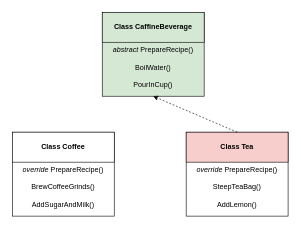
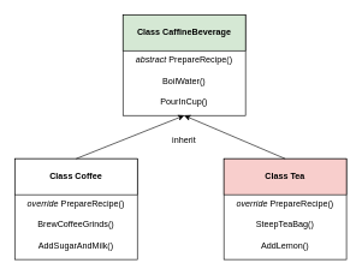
  <mxCell id="0" />
  <mxCell id="1" parent="0" />
- <mxCell id="2" value="&lt;br&gt;&lt;br&gt;&lt;br&gt;&lt;i&gt;abstract&lt;/i&gt; PrepareRecipe()&lt;br&gt;&lt;br&gt;BoilWater()&lt;br&gt;&lt;br&gt;PourInCup()" style="rounded=0;whiteSpace=wrap;html=1;fillColor=#d5e8d4;" vertex="1" parent="1"><mxGeometry x="170" y="20" width="170" height="140" as="geometry" /></mxCell>
+ <mxCell id="2" value="&lt;br&gt;&lt;br&gt;&lt;br&gt;&lt;i&gt;abstract&lt;/i&gt; PrepareRecipe()&lt;br&gt;&lt;br&gt;BoilWater()&lt;br&gt;&lt;br&gt;PourInCup()" style="rounded=0;whiteSpace=wrap;html=1;" vertex="1" parent="1"><mxGeometry x="170" y="20" width="170" height="140" as="geometry" /></mxCell>
  <mxCell id="3" value="&lt;b&gt;Class CaffineBeverage&lt;/b&gt;" style="rounded=0;whiteSpace=wrap;html=1;fillColor=#d5e8d4;" vertex="1" parent="1"><mxGeometry x="170" y="20" width="170" height="50" as="geometry" /></mxCell>
  <mxCell id="4" value="&lt;br&gt;&lt;br&gt;&lt;br&gt;&lt;i&gt;override&lt;/i&gt;&amp;nbsp;PrepareRecipe()&lt;br&gt;&lt;br&gt;BrewCoffeeGrinds()&lt;br&gt;&lt;br&gt;AddSugarAndMilk()" style="rounded=0;whiteSpace=wrap;html=1;" vertex="1" parent="1"><mxGeometry x="20" y="220" width="170" height="140" as="geometry" /></mxCell>
  <mxCell id="5" value="&lt;b&gt;Class Coffee&lt;/b&gt;" style="rounded=0;whiteSpace=wrap;html=1;" vertex="1" parent="1"><mxGeometry x="20" y="220" width="170" height="50" as="geometry" /></mxCell>
  <mxCell id="6" value="&lt;br&gt;&lt;br&gt;&lt;br&gt;&lt;i&gt;override&lt;/i&gt;&amp;nbsp;PrepareRecipe()&lt;br&gt;&lt;br&gt;SteepTeaBag()&lt;br&gt;&lt;br&gt;AddLemon()" style="rounded=0;whiteSpace=wrap;html=1;" vertex="1" parent="1"><mxGeometry x="310" y="220" width="170" height="140" as="geometry" /></mxCell>
  <mxCell id="7" value="&lt;b&gt;Class Tea&lt;/b&gt;" style="rounded=0;whiteSpace=wrap;html=1;fillColor=#f8cecc;" vertex="1" parent="1"><mxGeometry x="310" y="220" width="170" height="50" as="geometry" /></mxCell>
- <mxCell id="9" value="" style="endArrow=classic;html=1;rounded=0;exitX=0.5;exitY=0;exitDx=0;exitDy=0;entryX=0.5;entryY=1;entryDx=0;entryDy=0;dashed=1;" edge="1" parent="1" source="7" target="2"><mxGeometry width="50" height="50" relative="1" as="geometry"><mxPoint x="230" y="70" as="sourcePoint" /><mxPoint x="280" y="20" as="targetPoint" /></mxGeometry></mxCell>
+ <mxCell id="8" value="" style="endArrow=classic;html=1;rounded=0;exitX=0.5;exitY=0;exitDx=0;exitDy=0;entryX=0.5;entryY=1;entryDx=0;entryDy=0;" edge="1" parent="1" source="5" target="2"><mxGeometry width="50" height="50" relative="1" as="geometry"><mxPoint x="230" y="70" as="sourcePoint" /><mxPoint x="280" y="20" as="targetPoint" /></mxGeometry></mxCell>
+ <mxCell id="9" value="" style="endArrow=classic;html=1;rounded=0;exitX=0.5;exitY=0;exitDx=0;exitDy=0;entryX=0.5;entryY=1;entryDx=0;entryDy=0;" edge="1" parent="1" source="7" target="2"><mxGeometry width="50" height="50" relative="1" as="geometry"><mxPoint x="230" y="70" as="sourcePoint" /><mxPoint x="280" y="20" as="targetPoint" /></mxGeometry></mxCell>
+ <mxCell id="10" value="inherit" style="text;html=1;strokeColor=none;fillColor=none;align=center;verticalAlign=middle;whiteSpace=wrap;rounded=0;" vertex="1" parent="1"><mxGeometry x="225" y="180" width="60" height="30" as="geometry" /></mxCell>
